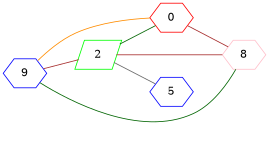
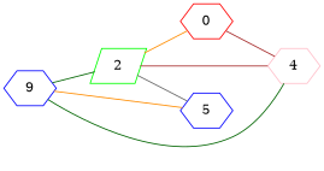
  graph {
    rankdir=LR
    node [color=Blue shape=hexagon]
    edge [color=darkorange]
    n1 [label=9]
    n2 [color=Red label=0]
    2 [color=Green shape=parallelogram]
-   4 [color=Pink label=8]
+   4 [color=Pink]
    5
-   n1 -- n2
-   n1 -- 2 [color=brown]
+   n1 -- 5
+   n1 -- 2 [color=darkgreen]
    n1 -- 4 [color=darkgreen]
    n2 -- 4 [color=brown]
-   2 -- n2 [color=darkgreen]
+   2 -- n2
    2 -- 4 [color=brown]
    2 -- 5 [color=gray40]
  }
